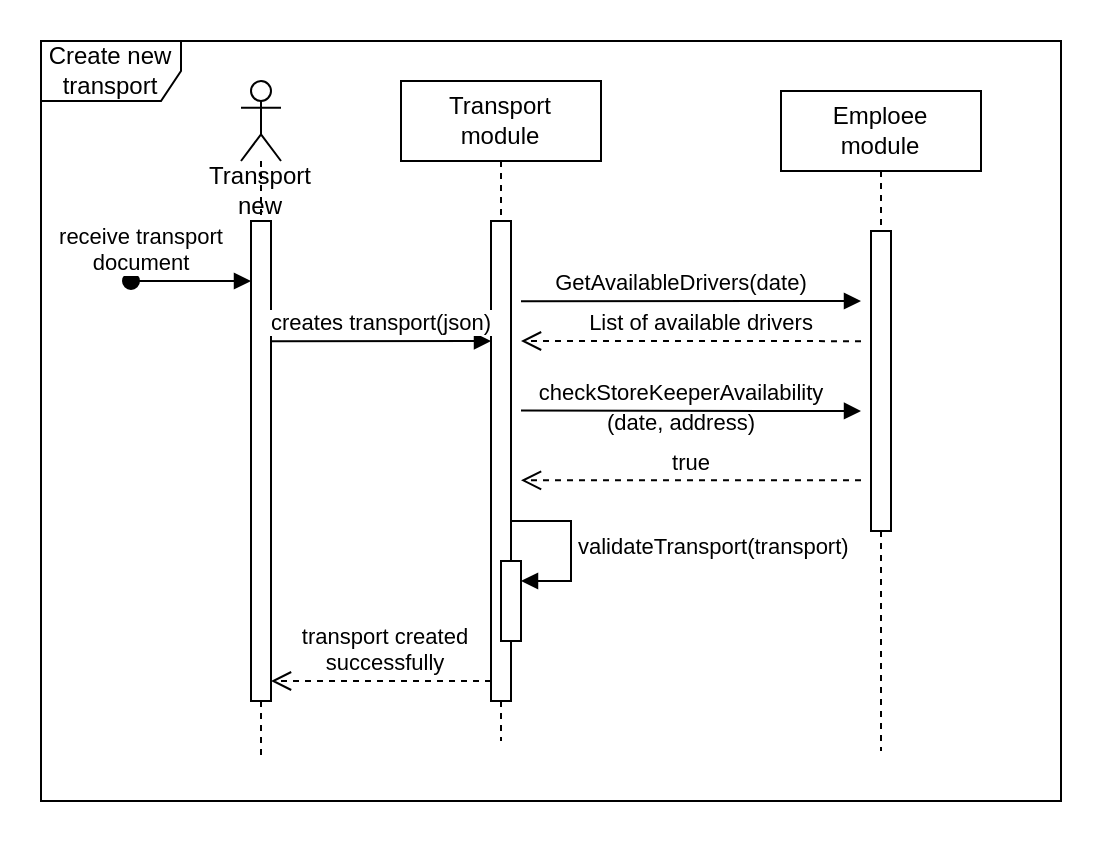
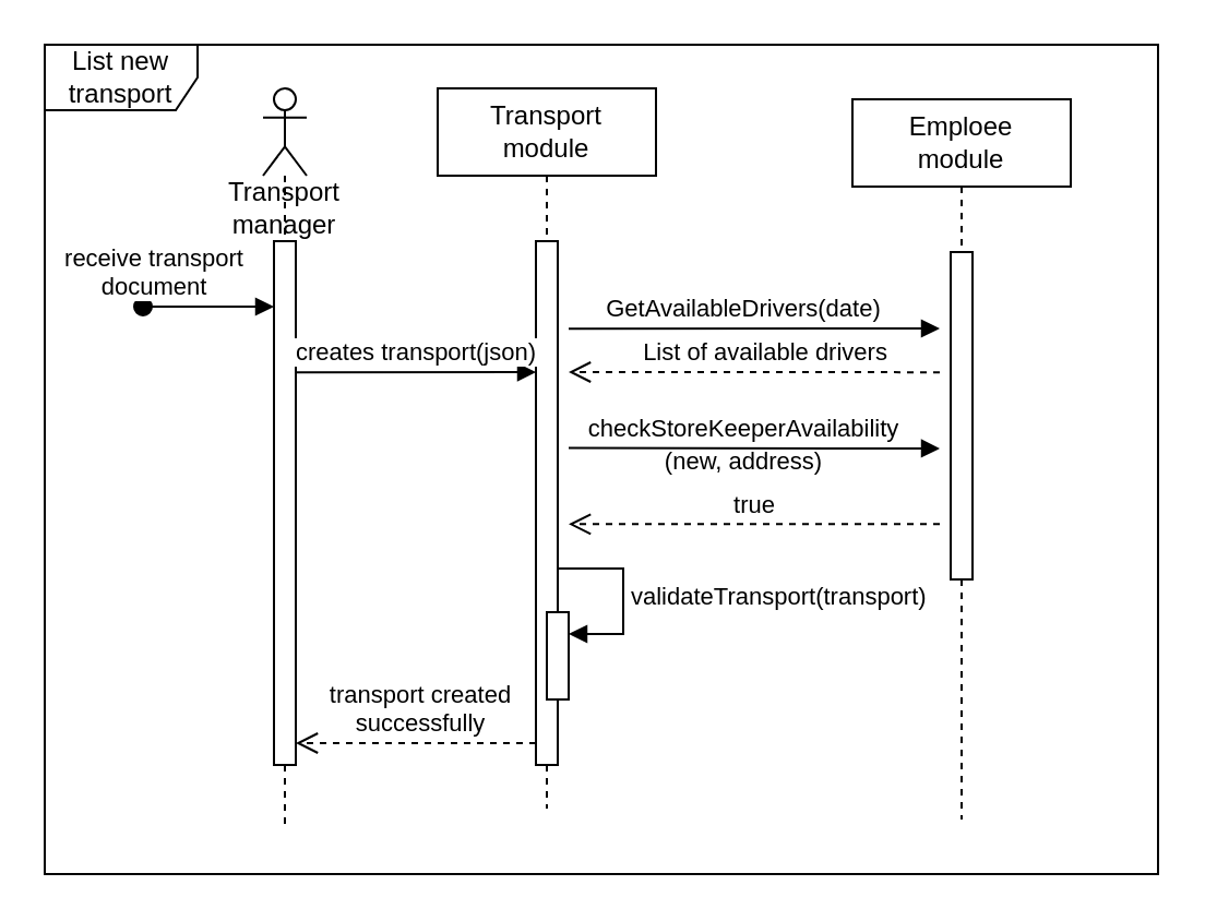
  <mxCell id="0" />
  <mxCell id="1" parent="0" />
  <mxCell id="2" value="Transport&lt;br&gt;module" style="shape=umlLifeline;perimeter=lifelinePerimeter;whiteSpace=wrap;html=1;container=0;dropTarget=0;collapsible=0;recursiveResize=0;outlineConnect=0;portConstraint=eastwest;newEdgeStyle={&quot;edgeStyle&quot;:&quot;elbowEdgeStyle&quot;,&quot;elbow&quot;:&quot;vertical&quot;,&quot;curved&quot;:0,&quot;rounded&quot;:0};" parent="1" vertex="1"><mxGeometry x="200" y="40" width="100" height="330" as="geometry" /></mxCell>
  <mxCell id="3" value="" style="html=1;points=[];perimeter=orthogonalPerimeter;outlineConnect=0;targetShapes=umlLifeline;portConstraint=eastwest;newEdgeStyle={&quot;edgeStyle&quot;:&quot;elbowEdgeStyle&quot;,&quot;elbow&quot;:&quot;vertical&quot;,&quot;curved&quot;:0,&quot;rounded&quot;:0};" parent="2" vertex="1"><mxGeometry x="45" y="70" width="10" height="240" as="geometry" /></mxCell>
  <mxCell id="4" value="" style="shape=umlLifeline;perimeter=lifelinePerimeter;whiteSpace=wrap;html=1;container=1;dropTarget=0;collapsible=0;recursiveResize=0;outlineConnect=0;portConstraint=eastwest;newEdgeStyle={&quot;edgeStyle&quot;:&quot;elbowEdgeStyle&quot;,&quot;elbow&quot;:&quot;vertical&quot;,&quot;curved&quot;:0,&quot;rounded&quot;:0};participant=umlActor;" vertex="1" parent="1"><mxGeometry x="120" y="40" width="20" height="340" as="geometry" /></mxCell>
- <mxCell id="5" value="Create new transport" style="shape=umlFrame;whiteSpace=wrap;html=1;pointerEvents=0;width=70;height=30;" vertex="1" parent="1"><mxGeometry x="20" y="20" width="510" height="380" as="geometry" /></mxCell>
+ <mxCell id="5" value="List new transport" style="shape=umlFrame;whiteSpace=wrap;html=1;pointerEvents=0;width=70;height=30;" vertex="1" parent="1"><mxGeometry x="20" y="20" width="510" height="380" as="geometry" /></mxCell>
  <mxCell id="6" value="" style="html=1;points=[];perimeter=orthogonalPerimeter;outlineConnect=0;targetShapes=umlLifeline;portConstraint=eastwest;newEdgeStyle={&quot;edgeStyle&quot;:&quot;elbowEdgeStyle&quot;,&quot;elbow&quot;:&quot;vertical&quot;,&quot;curved&quot;:0,&quot;rounded&quot;:0};" vertex="1" parent="1"><mxGeometry x="125" y="110" width="10" height="240" as="geometry" /></mxCell>
  <mxCell id="7" value="receive transport &lt;br&gt;document" style="html=1;verticalAlign=bottom;startArrow=oval;startFill=1;endArrow=block;startSize=8;edgeStyle=elbowEdgeStyle;elbow=vertical;curved=0;rounded=0;" edge="1" parent="1"><mxGeometry x="-0.831" width="60" relative="1" as="geometry"><mxPoint x="65" y="140" as="sourcePoint" /><mxPoint x="125" y="140" as="targetPoint" /><mxPoint as="offset" /></mxGeometry></mxCell>
- <mxCell id="8" value="Transport&lt;br&gt;new" style="text;html=1;strokeColor=none;fillColor=none;align=center;verticalAlign=middle;whiteSpace=wrap;rounded=0;" vertex="1" parent="1"><mxGeometry x="115" y="90" width="30" height="10" as="geometry" /></mxCell>
+ <mxCell id="8" value="Transport&lt;br&gt;manager" style="text;html=1;strokeColor=none;fillColor=none;align=center;verticalAlign=middle;whiteSpace=wrap;rounded=0;" vertex="1" parent="1"><mxGeometry x="115" y="90" width="30" height="10" as="geometry" /></mxCell>
  <mxCell id="9" value="GetAvailableDrivers(date)" style="html=1;verticalAlign=bottom;endArrow=block;edgeStyle=elbowEdgeStyle;elbow=vertical;curved=0;rounded=0;" edge="1" parent="1"><mxGeometry x="-0.06" width="80" relative="1" as="geometry"><mxPoint x="260" y="150.07" as="sourcePoint" /><mxPoint x="430" y="150.07" as="targetPoint" /><mxPoint as="offset" /></mxGeometry></mxCell>
  <mxCell id="10" value="List of available drivers" style="html=1;verticalAlign=bottom;endArrow=open;dashed=1;endSize=8;edgeStyle=elbowEdgeStyle;elbow=vertical;curved=0;rounded=0;" edge="1" parent="1"><mxGeometry x="-0.059" relative="1" as="geometry"><mxPoint x="430" y="170.07" as="sourcePoint" /><mxPoint x="260" y="170.07" as="targetPoint" /><mxPoint as="offset" /></mxGeometry></mxCell>
  <mxCell id="11" value="Emploee&lt;br&gt;module" style="shape=umlLifeline;perimeter=lifelinePerimeter;whiteSpace=wrap;html=1;container=0;dropTarget=0;collapsible=0;recursiveResize=0;outlineConnect=0;portConstraint=eastwest;newEdgeStyle={&quot;edgeStyle&quot;:&quot;elbowEdgeStyle&quot;,&quot;elbow&quot;:&quot;vertical&quot;,&quot;curved&quot;:0,&quot;rounded&quot;:0};" vertex="1" parent="1"><mxGeometry x="390" y="45" width="100" height="330" as="geometry" /></mxCell>
  <mxCell id="12" value="" style="html=1;points=[];perimeter=orthogonalPerimeter;outlineConnect=0;targetShapes=umlLifeline;portConstraint=eastwest;newEdgeStyle={&quot;edgeStyle&quot;:&quot;elbowEdgeStyle&quot;,&quot;elbow&quot;:&quot;vertical&quot;,&quot;curved&quot;:0,&quot;rounded&quot;:0};" vertex="1" parent="11"><mxGeometry x="45" y="70" width="10" height="150" as="geometry" /></mxCell>
  <mxCell id="13" value="" style="html=1;verticalAlign=bottom;endArrow=block;edgeStyle=elbowEdgeStyle;elbow=vertical;curved=0;rounded=0;" edge="1" parent="1"><mxGeometry x="-0.059" width="80" relative="1" as="geometry"><mxPoint x="260" y="204.79" as="sourcePoint" /><mxPoint x="430" y="204.79" as="targetPoint" /><mxPoint as="offset" /></mxGeometry></mxCell>
- <mxCell id="14" value="&lt;font style=&quot;font-size: 11px;&quot;&gt;checkStoreKeeperAvailability&lt;br&gt;(date, address)&lt;/font&gt;" style="text;html=1;align=center;verticalAlign=middle;resizable=0;points=[];autosize=1;strokeColor=none;fillColor=none;" vertex="1" parent="1"><mxGeometry x="255" y="183" width="170" height="40" as="geometry" /></mxCell>
+ <mxCell id="14" value="&lt;font style=&quot;font-size: 11px;&quot;&gt;checkStoreKeeperAvailability&lt;br&gt;(new, address)&lt;/font&gt;" style="text;html=1;align=center;verticalAlign=middle;resizable=0;points=[];autosize=1;strokeColor=none;fillColor=none;" vertex="1" parent="1"><mxGeometry x="255" y="183" width="170" height="40" as="geometry" /></mxCell>
  <mxCell id="15" value="true" style="html=1;verticalAlign=bottom;endArrow=open;dashed=1;endSize=8;edgeStyle=elbowEdgeStyle;elbow=vertical;curved=0;rounded=0;" edge="1" parent="1"><mxGeometry relative="1" as="geometry"><mxPoint x="430" y="239.66" as="sourcePoint" /><mxPoint x="260" y="239.66" as="targetPoint" /><Array as="points"><mxPoint x="320" y="239.66" /><mxPoint x="420" y="239.66" /></Array></mxGeometry></mxCell>
  <mxCell id="16" value="creates transport(json)" style="html=1;verticalAlign=bottom;endArrow=block;edgeStyle=elbowEdgeStyle;elbow=vertical;curved=0;rounded=0;" edge="1" parent="1" target="3"><mxGeometry x="0.001" width="80" relative="1" as="geometry"><mxPoint x="135" y="170.07" as="sourcePoint" /><mxPoint x="230" y="170" as="targetPoint" /><mxPoint as="offset" /></mxGeometry></mxCell>
  <mxCell id="17" value="" style="html=1;points=[];perimeter=orthogonalPerimeter;outlineConnect=0;targetShapes=umlLifeline;portConstraint=eastwest;newEdgeStyle={&quot;edgeStyle&quot;:&quot;elbowEdgeStyle&quot;,&quot;elbow&quot;:&quot;vertical&quot;,&quot;curved&quot;:0,&quot;rounded&quot;:0};" vertex="1" parent="1"><mxGeometry x="250" y="280" width="10" height="40" as="geometry" /></mxCell>
  <mxCell id="18" value="validateTransport(transport)" style="html=1;align=left;spacingLeft=2;endArrow=block;rounded=0;edgeStyle=orthogonalEdgeStyle;curved=0;rounded=0;" edge="1" target="17" parent="1"><mxGeometry relative="1" as="geometry"><mxPoint x="255" y="260" as="sourcePoint" /><Array as="points"><mxPoint x="285" y="290" /></Array></mxGeometry></mxCell>
  <mxCell id="19" value="transport created&lt;br&gt;successfully" style="html=1;verticalAlign=bottom;endArrow=open;dashed=1;endSize=8;edgeStyle=elbowEdgeStyle;elbow=vertical;curved=0;rounded=0;" edge="1" parent="1" source="3" target="6"><mxGeometry x="-0.041" relative="1" as="geometry"><mxPoint x="240" y="210" as="sourcePoint" /><mxPoint x="170" y="202.66" as="targetPoint" /><Array as="points"><mxPoint x="190" y="340" /><mxPoint x="210" y="210" /><mxPoint x="160" y="210" /></Array><mxPoint as="offset" /></mxGeometry></mxCell>
